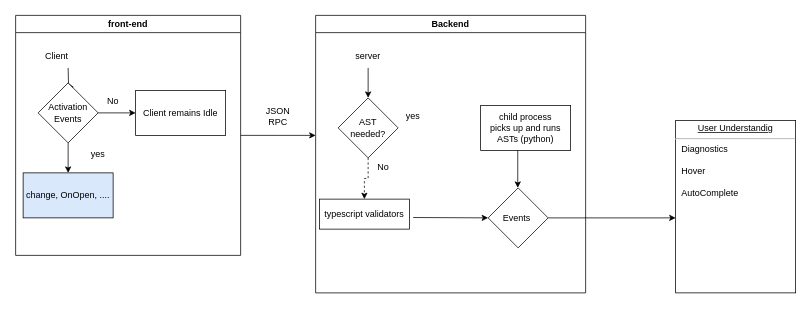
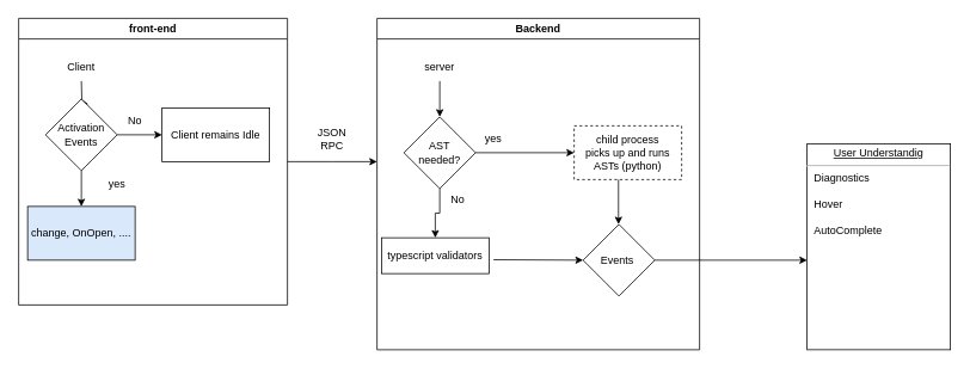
  <mxCell id="0" />
  <mxCell id="1" parent="0" />
  <mxCell id="2" value="" style="edgeStyle=orthogonalEdgeStyle;rounded=0;orthogonalLoop=1;jettySize=auto;html=1;" edge="1" parent="1" source="3"><mxGeometry relative="1" as="geometry"><mxPoint x="420" y="180" as="targetPoint" /></mxGeometry></mxCell>
  <mxCell id="3" value="front-end" style="swimlane;startSize=23;" vertex="1" parent="1"><mxGeometry x="20" y="20" width="300" height="320" as="geometry" /></mxCell>
  <mxCell id="4" value="" style="edgeStyle=orthogonalEdgeStyle;rounded=0;orthogonalLoop=1;jettySize=auto;html=1;" edge="1" parent="3" target="8"><mxGeometry relative="1" as="geometry"><mxPoint x="70" y="70" as="sourcePoint" /></mxGeometry></mxCell>
- <mxCell id="5" value="Client" style="text;html=1;strokeColor=none;fillColor=none;align=center;verticalAlign=middle;whiteSpace=wrap;rounded=0;" vertex="1" parent="3"><mxGeometry x="25" y="40" width="60" height="30" as="geometry" /></mxCell>
+ <mxCell id="5" value="Client" style="text;html=1;strokeColor=none;fillColor=none;align=center;verticalAlign=middle;whiteSpace=wrap;rounded=0;" vertex="1" parent="3"><mxGeometry x="40" y="40" width="60" height="30" as="geometry" /></mxCell>
  <mxCell id="6" value="" style="edgeStyle=orthogonalEdgeStyle;rounded=0;orthogonalLoop=1;jettySize=auto;html=1;" edge="1" parent="3" source="8" target="9"><mxGeometry relative="1" as="geometry" /></mxCell>
  <mxCell id="7" value="" style="edgeStyle=orthogonalEdgeStyle;rounded=0;orthogonalLoop=1;jettySize=auto;html=1;" edge="1" parent="3" source="8" target="10"><mxGeometry relative="1" as="geometry" /></mxCell>
  <mxCell id="8" value="Activation Events" style="rhombus;whiteSpace=wrap;html=1;" vertex="1" parent="3"><mxGeometry x="30" y="90" width="80" height="80" as="geometry" /></mxCell>
  <mxCell id="9" value="change, OnOpen, ...." style="whiteSpace=wrap;html=1;fillColor=#dae8fc;" vertex="1" parent="3"><mxGeometry x="10" y="210" width="120" height="60" as="geometry" /></mxCell>
  <mxCell id="10" value="Client remains Idle" style="whiteSpace=wrap;html=1;" vertex="1" parent="3"><mxGeometry x="160" y="100" width="120" height="60" as="geometry" /></mxCell>
  <mxCell id="11" value="No" style="text;html=1;strokeColor=none;fillColor=none;align=center;verticalAlign=middle;whiteSpace=wrap;rounded=0;" vertex="1" parent="3"><mxGeometry x="100" y="100" width="60" height="30" as="geometry" /></mxCell>
  <mxCell id="12" value="yes" style="text;html=1;strokeColor=none;fillColor=none;align=center;verticalAlign=middle;whiteSpace=wrap;rounded=0;" vertex="1" parent="3"><mxGeometry x="80" y="170" width="60" height="30" as="geometry" /></mxCell>
  <mxCell id="13" value="Backend" style="swimlane;whiteSpace=wrap;html=1;" vertex="1" parent="1"><mxGeometry x="420" y="20" width="360" height="370" as="geometry" /></mxCell>
  <mxCell id="14" value="" style="edgeStyle=orthogonalEdgeStyle;rounded=0;orthogonalLoop=1;jettySize=auto;html=1;entryX=0.5;entryY=0;entryDx=0;entryDy=0;" edge="1" parent="13" source="15" target="18"><mxGeometry relative="1" as="geometry"><mxPoint x="70" y="120" as="targetPoint" /></mxGeometry></mxCell>
  <mxCell id="15" value="server" style="text;html=1;strokeColor=none;fillColor=none;align=center;verticalAlign=middle;whiteSpace=wrap;rounded=0;" vertex="1" parent="13"><mxGeometry x="40" y="40" width="60" height="30" as="geometry" /></mxCell>
- <mxCell id="17" value="" style="edgeStyle=orthogonalEdgeStyle;rounded=0;orthogonalLoop=1;jettySize=auto;html=1;dashed=1;" edge="1" parent="13" source="18" target="21"><mxGeometry relative="1" as="geometry" /></mxCell>
+ <mxCell id="16" value="" style="edgeStyle=orthogonalEdgeStyle;rounded=0;orthogonalLoop=1;jettySize=auto;html=1;" edge="1" parent="13" source="18" target="19"><mxGeometry relative="1" as="geometry" /></mxCell>
+ <mxCell id="17" value="" style="edgeStyle=orthogonalEdgeStyle;rounded=0;orthogonalLoop=1;jettySize=auto;html=1;" edge="1" parent="13" source="18" target="21"><mxGeometry relative="1" as="geometry" /></mxCell>
  <mxCell id="18" value="AST&lt;br&gt;needed?" style="rhombus;whiteSpace=wrap;html=1;" vertex="1" parent="13"><mxGeometry x="30" y="110" width="80" height="80" as="geometry" /></mxCell>
- <mxCell id="19" value="child process&lt;br&gt;picks up and runs ASTs (python)" style="whiteSpace=wrap;html=1;" vertex="1" parent="13"><mxGeometry x="220" y="120" width="120" height="60" as="geometry" /></mxCell>
+ <mxCell id="19" value="child process&lt;br&gt;picks up and runs ASTs (python)" style="whiteSpace=wrap;html=1;dashed=1;" vertex="1" parent="13"><mxGeometry x="220" y="120" width="120" height="60" as="geometry" /></mxCell>
  <mxCell id="20" value="yes" style="text;html=1;strokeColor=none;fillColor=none;align=center;verticalAlign=middle;whiteSpace=wrap;rounded=0;" vertex="1" parent="13"><mxGeometry x="100" y="120" width="60" height="30" as="geometry" /></mxCell>
  <mxCell id="21" value="typescript validators" style="whiteSpace=wrap;html=1;" vertex="1" parent="13"><mxGeometry x="5" y="245" width="120" height="40" as="geometry" /></mxCell>
  <mxCell id="22" value="" style="endArrow=classic;html=1;rounded=0;entryX=0;entryY=0.5;entryDx=0;entryDy=0;" edge="1" parent="13" target="24"><mxGeometry width="50" height="50" relative="1" as="geometry"><mxPoint x="130" y="269.5" as="sourcePoint" /><mxPoint x="210" y="269.5" as="targetPoint" /></mxGeometry></mxCell>
  <mxCell id="23" value="" style="endArrow=classic;html=1;rounded=0;" edge="1" parent="13"><mxGeometry width="50" height="50" relative="1" as="geometry"><mxPoint x="269.5" y="180" as="sourcePoint" /><mxPoint x="269.5" y="230" as="targetPoint" /></mxGeometry></mxCell>
  <mxCell id="24" value="Events&amp;nbsp;" style="rhombus;whiteSpace=wrap;html=1;" vertex="1" parent="13"><mxGeometry x="230" y="230" width="80" height="80" as="geometry" /></mxCell>
  <mxCell id="25" value="" style="endArrow=classic;html=1;rounded=0;" edge="1" parent="13"><mxGeometry width="50" height="50" relative="1" as="geometry"><mxPoint x="310" y="270" as="sourcePoint" /><mxPoint x="480" y="270" as="targetPoint" /></mxGeometry></mxCell>
  <mxCell id="26" value="JSON RPC" style="text;html=1;strokeColor=none;fillColor=none;align=center;verticalAlign=middle;whiteSpace=wrap;rounded=0;" vertex="1" parent="1"><mxGeometry x="340" y="140" width="60" height="30" as="geometry" /></mxCell>
  <mxCell id="27" value="No" style="text;html=1;align=center;verticalAlign=middle;resizable=0;points=[];autosize=1;strokeColor=none;fillColor=none;" vertex="1" parent="1"><mxGeometry x="490" y="208" width="40" height="30" as="geometry" /></mxCell>
  <mxCell id="28" value="&lt;p style=&quot;margin:0px;margin-top:4px;text-align:center;text-decoration:underline;&quot;&gt;User Understandig&lt;/p&gt;&lt;hr&gt;&lt;p style=&quot;margin:0px;margin-left:8px;&quot;&gt;Diagnostics&lt;/p&gt;&lt;p style=&quot;margin:0px;margin-left:8px;&quot;&gt;&lt;br&gt;&lt;/p&gt;&lt;p style=&quot;margin:0px;margin-left:8px;&quot;&gt;Hover&lt;/p&gt;&lt;p style=&quot;margin:0px;margin-left:8px;&quot;&gt;&lt;br&gt;&lt;/p&gt;&lt;p style=&quot;margin:0px;margin-left:8px;&quot;&gt;AutoComplete&lt;/p&gt;" style="verticalAlign=top;align=left;overflow=fill;fontSize=12;fontFamily=Helvetica;html=1;whiteSpace=wrap;" vertex="1" parent="1"><mxGeometry x="900" y="160" width="160" height="230" as="geometry" /></mxCell>
